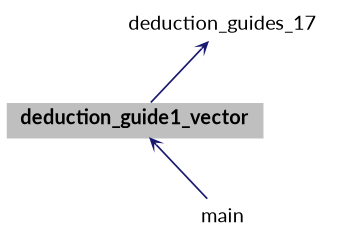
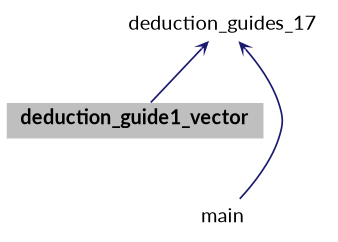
  digraph {
    fontname=Lato
    rankdir=TB
    node [color=black fontname=Lato fontsize=12 shape=plaintext]
    edge [arrowhead=open arrowsize=0.5 arrowtail=open color=midnightblue dir=back fontname=Lato fontsize=15 labelfontsize=15 style=solid]
    n1 [fillcolor=grey75 fontcolor=black height=0.2 label=<<b>deduction_guide1_vector</b>> style=filled width=0.4]
    n2 [height=0.2 label=deduction_guides_17 width=0.4]
    n3 [height=0.2 label=main width=0.4]
    n2 -> n1
-   n1 -> n3
+   n2 -> n3
  }
